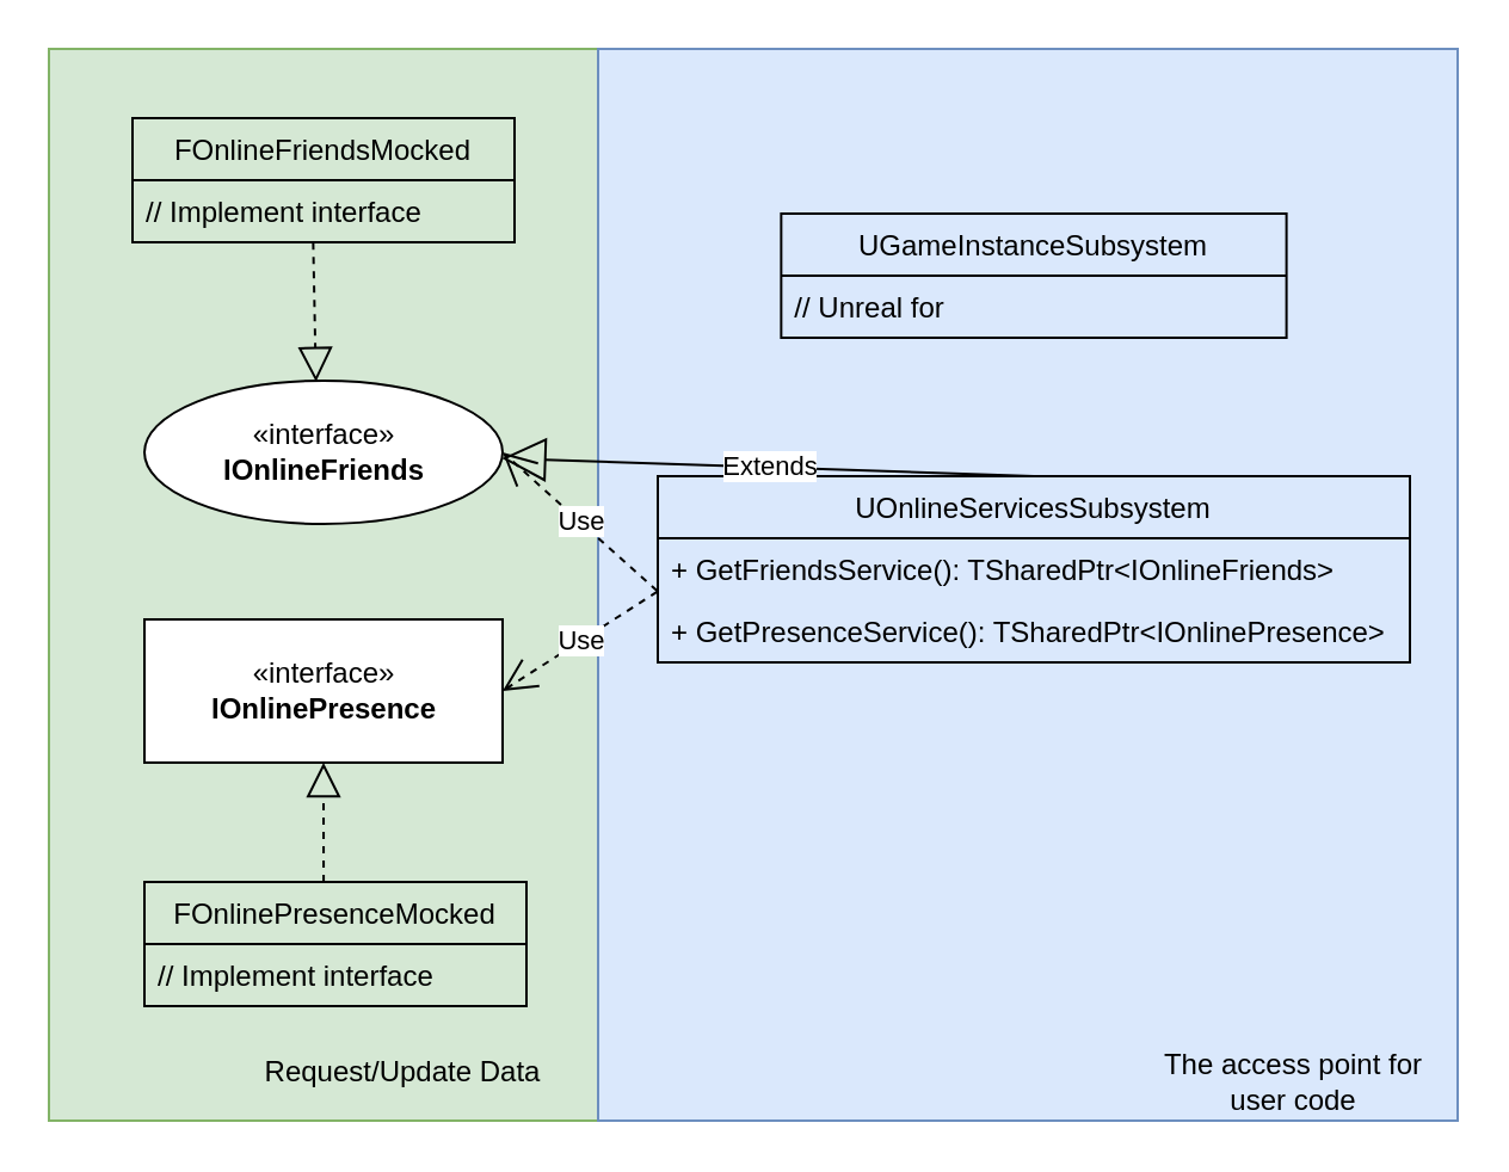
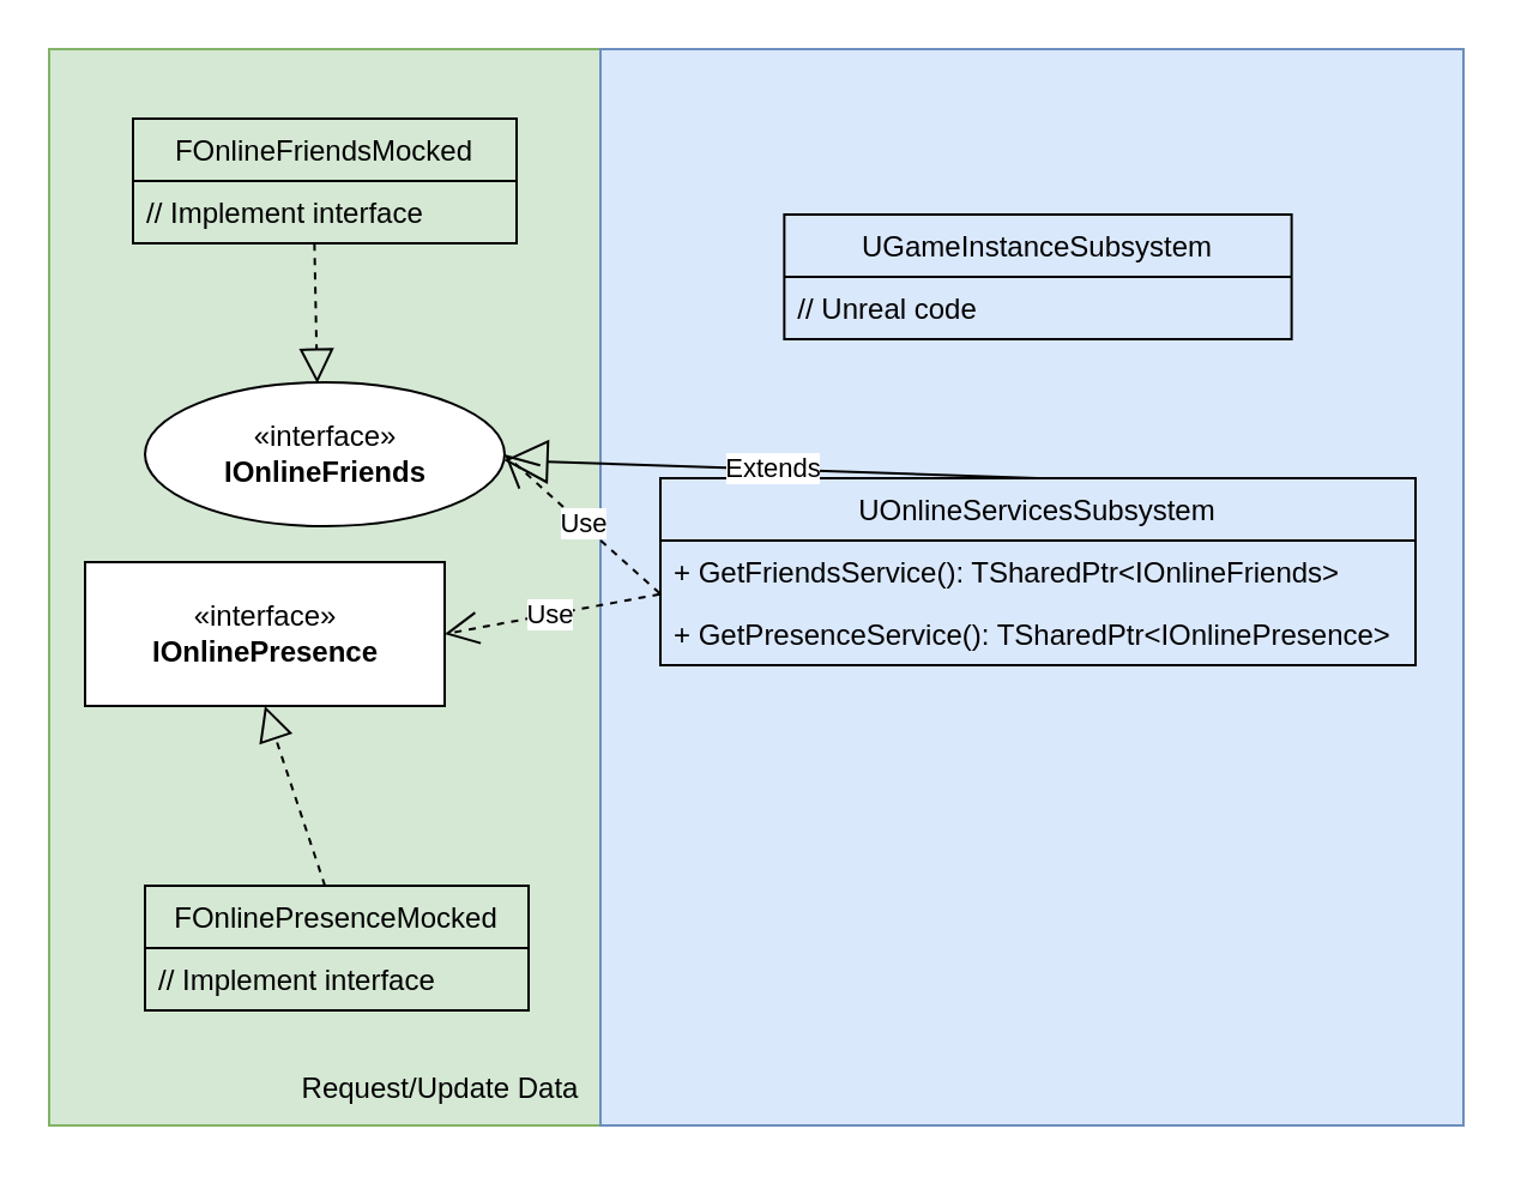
  <mxCell id="0" />
  <mxCell id="1" parent="0" />
  <mxCell id="2" value="" style="rounded=0;whiteSpace=wrap;html=1;fillColor=#d5e8d4;strokeColor=#82b366;" vertex="1" parent="1"><mxGeometry x="20" y="20" width="230" height="449" as="geometry" /></mxCell>
  <mxCell id="3" value="" style="rounded=0;whiteSpace=wrap;html=1;fillColor=#dae8fc;strokeColor=#6c8ebf;" vertex="1" parent="1"><mxGeometry x="250" y="20" width="360" height="449" as="geometry" /></mxCell>
  <mxCell id="4" value="«interface»&lt;br&gt;&lt;b&gt;IOnlineFriends&lt;/b&gt;" style="ellipse;html=1;" vertex="1" parent="1"><mxGeometry x="60" y="159" width="150" height="60" as="geometry" /></mxCell>
- <mxCell id="5" value="«interface»&lt;br&gt;&lt;b&gt;IOnlinePresence&lt;/b&gt;" style="html=1;" vertex="1" parent="1"><mxGeometry x="60" y="259" width="150" height="60" as="geometry" /></mxCell>
+ <mxCell id="5" value="«interface»&lt;br&gt;&lt;b&gt;IOnlinePresence&lt;/b&gt;" style="html=1;" vertex="1" parent="1"><mxGeometry x="35" y="234" width="150" height="60" as="geometry" /></mxCell>
  <mxCell id="6" value="UOnlineServicesSubsystem" style="swimlane;fontStyle=0;childLayout=stackLayout;horizontal=1;startSize=26;fillColor=none;horizontalStack=0;resizeParent=1;resizeParentMax=0;resizeLast=0;collapsible=1;marginBottom=0;" vertex="1" parent="1"><mxGeometry x="275" y="199" width="315" height="78" as="geometry" /></mxCell>
  <mxCell id="7" value="+ GetFriendsService(): TSharedPtr&lt;IOnlineFriends&gt;" style="text;strokeColor=none;fillColor=none;align=left;verticalAlign=top;spacingLeft=4;spacingRight=4;overflow=hidden;rotatable=0;points=[[0,0.5],[1,0.5]];portConstraint=eastwest;" vertex="1" parent="6"><mxGeometry y="26" width="315" height="26" as="geometry" /></mxCell>
  <mxCell id="8" value="+ GetPresenceService(): TSharedPtr&lt;IOnlinePresence&gt;" style="text;strokeColor=none;fillColor=none;align=left;verticalAlign=top;spacingLeft=4;spacingRight=4;overflow=hidden;rotatable=0;points=[[0,0.5],[1,0.5]];portConstraint=eastwest;" vertex="1" parent="6"><mxGeometry y="52" width="315" height="26" as="geometry" /></mxCell>
  <mxCell id="9" value="Extends" style="endArrow=block;endSize=16;endFill=0;html=1;rounded=0;exitX=0.5;exitY=0;exitDx=0;exitDy=0;" edge="1" parent="1" source="6" target="4"><mxGeometry width="160" relative="1" as="geometry"><mxPoint x="340" y="169" as="sourcePoint" /><mxPoint x="430" y="109" as="targetPoint" /></mxGeometry></mxCell>
  <mxCell id="10" value="UGameInstanceSubsystem" style="swimlane;fontStyle=0;childLayout=stackLayout;horizontal=1;startSize=26;fillColor=none;horizontalStack=0;resizeParent=1;resizeParentMax=0;resizeLast=0;collapsible=1;marginBottom=0;" vertex="1" parent="1"><mxGeometry x="326.68" y="89" width="211.63" height="52" as="geometry" /></mxCell>
- <mxCell id="11" value="// Unreal for" style="text;strokeColor=none;fillColor=none;align=left;verticalAlign=top;spacingLeft=4;spacingRight=4;overflow=hidden;rotatable=0;points=[[0,0.5],[1,0.5]];portConstraint=eastwest;" vertex="1" parent="10"><mxGeometry y="26" width="211.63" height="26" as="geometry" /></mxCell>
+ <mxCell id="11" value="// Unreal code" style="text;strokeColor=none;fillColor=none;align=left;verticalAlign=top;spacingLeft=4;spacingRight=4;overflow=hidden;rotatable=0;points=[[0,0.5],[1,0.5]];portConstraint=eastwest;" vertex="1" parent="10"><mxGeometry y="26" width="211.63" height="26" as="geometry" /></mxCell>
  <mxCell id="12" value="Use" style="endArrow=open;endSize=12;dashed=1;html=1;rounded=0;entryX=1;entryY=0.5;entryDx=0;entryDy=0;exitX=-0.001;exitY=0.846;exitDx=0;exitDy=0;exitPerimeter=0;" edge="1" parent="1" source="7" target="4"><mxGeometry width="160" relative="1" as="geometry"><mxPoint x="150" y="329" as="sourcePoint" /><mxPoint x="310" y="329" as="targetPoint" /></mxGeometry></mxCell>
  <mxCell id="13" value="Use" style="endArrow=open;endSize=12;dashed=1;html=1;rounded=0;entryX=1;entryY=0.5;entryDx=0;entryDy=0;exitX=-0.001;exitY=0.862;exitDx=0;exitDy=0;exitPerimeter=0;" edge="1" parent="1" source="7" target="5"><mxGeometry width="160" relative="1" as="geometry"><mxPoint x="284.685" y="256.996" as="sourcePoint" /><mxPoint x="220" y="179" as="targetPoint" /></mxGeometry></mxCell>
  <mxCell id="14" value="FOnlineFriendsMocked" style="swimlane;fontStyle=0;childLayout=stackLayout;horizontal=1;startSize=26;fillColor=none;horizontalStack=0;resizeParent=1;resizeParentMax=0;resizeLast=0;collapsible=1;marginBottom=0;" vertex="1" parent="1"><mxGeometry x="55" y="49" width="160" height="52" as="geometry" /></mxCell>
  <mxCell id="15" value="// Implement interface" style="text;strokeColor=none;fillColor=none;align=left;verticalAlign=top;spacingLeft=4;spacingRight=4;overflow=hidden;rotatable=0;points=[[0,0.5],[1,0.5]];portConstraint=eastwest;" vertex="1" parent="14"><mxGeometry y="26" width="160" height="26" as="geometry" /></mxCell>
  <mxCell id="16" value="FOnlinePresenceMocked" style="swimlane;fontStyle=0;childLayout=stackLayout;horizontal=1;startSize=26;fillColor=none;horizontalStack=0;resizeParent=1;resizeParentMax=0;resizeLast=0;collapsible=1;marginBottom=0;" vertex="1" parent="1"><mxGeometry x="60" y="369" width="160" height="52" as="geometry" /></mxCell>
  <mxCell id="17" value="// Implement interface" style="text;strokeColor=none;fillColor=none;align=left;verticalAlign=top;spacingLeft=4;spacingRight=4;overflow=hidden;rotatable=0;points=[[0,0.5],[1,0.5]];portConstraint=eastwest;" vertex="1" parent="16"><mxGeometry y="26" width="160" height="26" as="geometry" /></mxCell>
  <mxCell id="18" value="" style="endArrow=block;dashed=1;endFill=0;endSize=12;html=1;rounded=0;entryX=0.479;entryY=0.007;entryDx=0;entryDy=0;exitX=0.473;exitY=1.005;exitDx=0;exitDy=0;exitPerimeter=0;entryPerimeter=0;" edge="1" parent="1" source="15" target="4"><mxGeometry width="160" relative="1" as="geometry"><mxPoint x="0" y="109" as="sourcePoint" /><mxPoint x="160" y="109" as="targetPoint" /></mxGeometry></mxCell>
  <mxCell id="19" value="" style="endArrow=block;dashed=1;endFill=0;endSize=12;html=1;rounded=0;entryX=0.5;entryY=1;entryDx=0;entryDy=0;exitX=0.469;exitY=0;exitDx=0;exitDy=0;exitPerimeter=0;" edge="1" parent="1" source="16" target="5"><mxGeometry width="160" relative="1" as="geometry"><mxPoint x="134.42" y="362.71" as="sourcePoint" /><mxPoint x="135.59" y="421" as="targetPoint" /></mxGeometry></mxCell>
- <mxCell id="20" value="The access point for user code" style="text;html=1;strokeColor=none;fillColor=none;align=center;verticalAlign=middle;whiteSpace=wrap;rounded=0;" vertex="1" parent="1"><mxGeometry x="480" y="438" width="123.32" height="30" as="geometry" /></mxCell>
- <mxCell id="21" value="Request/Update Data" style="text;html=1;strokeColor=none;fillColor=none;align=center;verticalAlign=middle;whiteSpace=wrap;rounded=0;" vertex="1" parent="1"><mxGeometry x="107" y="434" width="123.32" height="30" as="geometry" /></mxCell>
+ <mxCell id="21" value="Request/Update Data" style="text;html=1;strokeColor=none;fillColor=none;align=center;verticalAlign=middle;whiteSpace=wrap;rounded=0;" vertex="1" parent="1"><mxGeometry x="122" y="439" width="123.32" height="30" as="geometry" /></mxCell>
